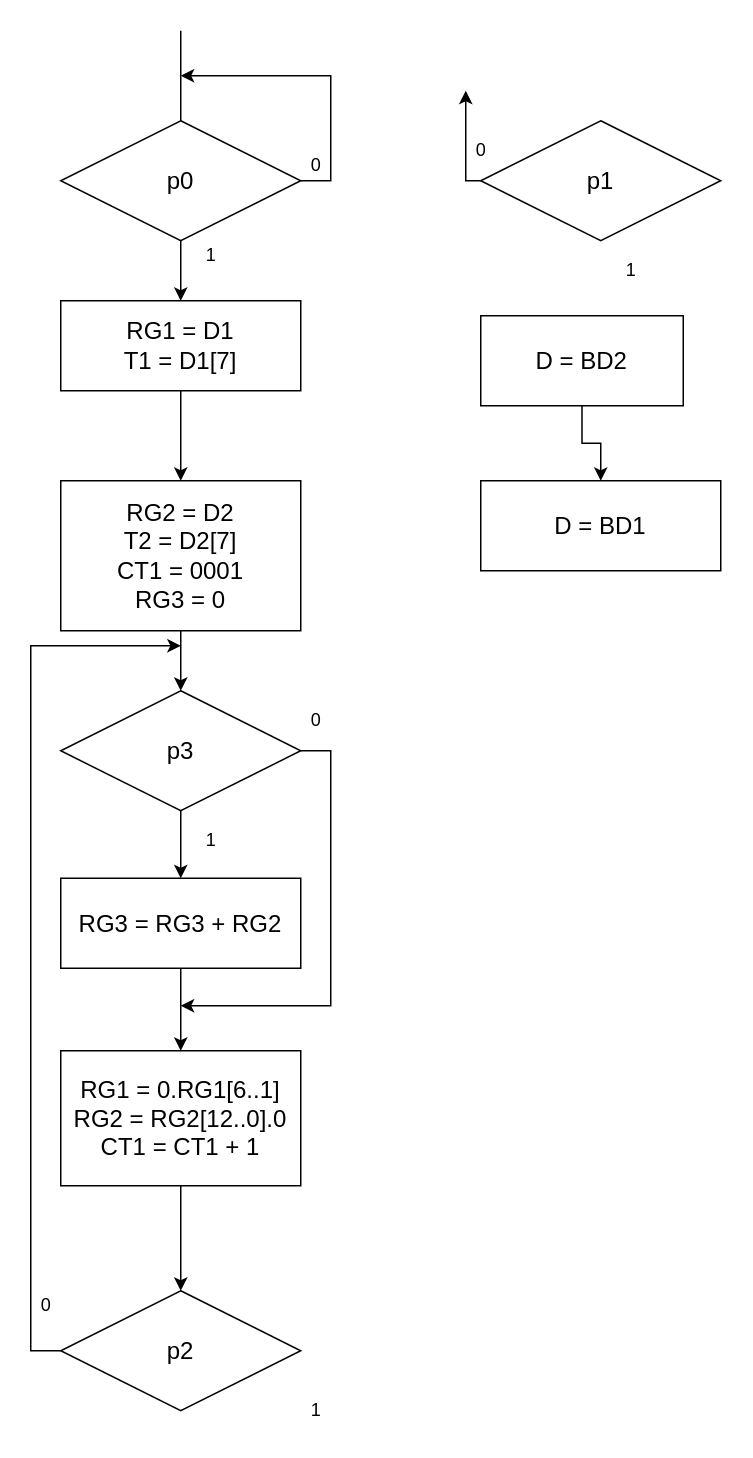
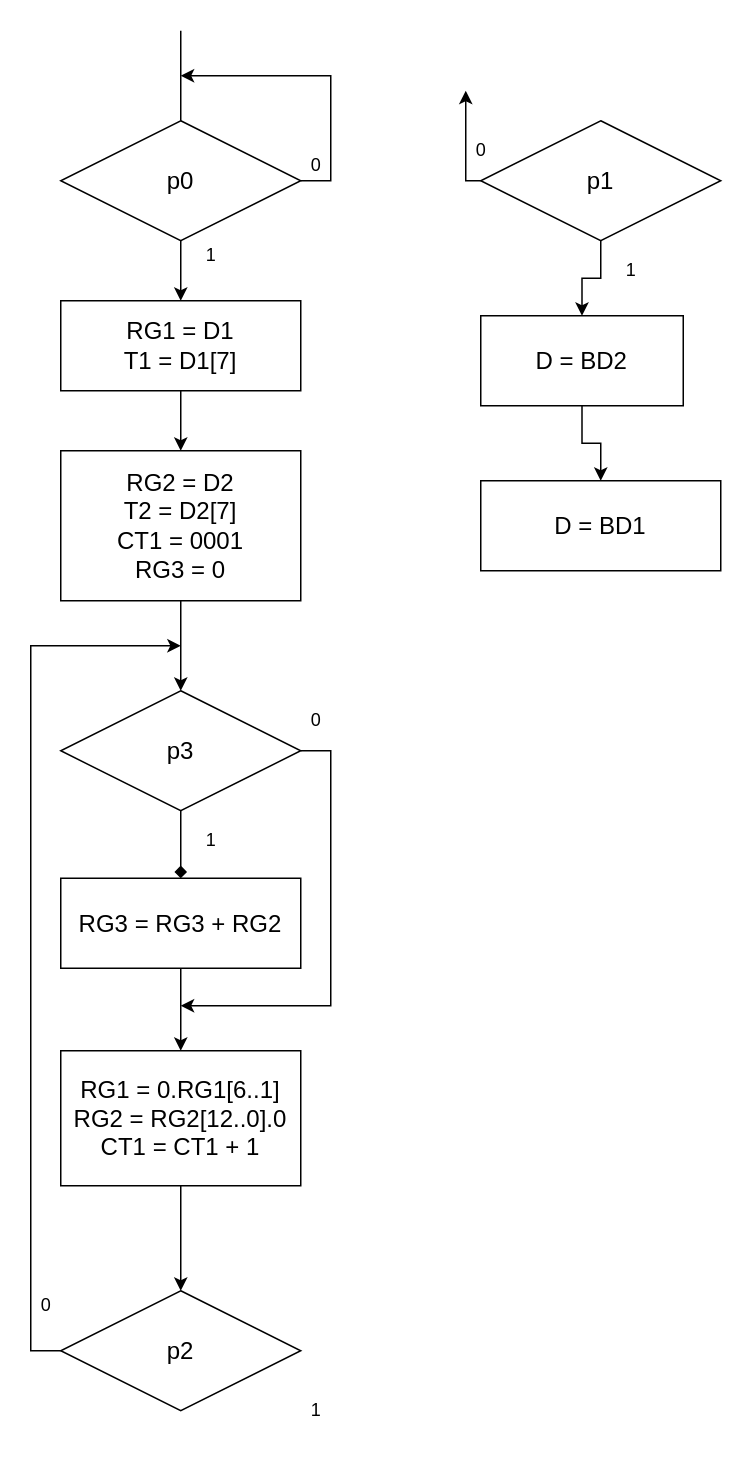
  <mxCell id="0" />
  <mxCell id="1" parent="0" />
  <mxCell id="2" style="edgeStyle=orthogonalEdgeStyle;rounded=0;orthogonalLoop=1;jettySize=auto;html=1;exitX=1;exitY=0.5;exitDx=0;exitDy=0;" edge="1" parent="1" source="4"><mxGeometry relative="1" as="geometry"><mxPoint x="120" y="50" as="targetPoint" /><Array as="points"><mxPoint x="220" y="120" /><mxPoint x="220" y="50" /></Array></mxGeometry></mxCell>
  <mxCell id="3" style="edgeStyle=orthogonalEdgeStyle;rounded=0;orthogonalLoop=1;jettySize=auto;html=1;exitX=0.5;exitY=1;exitDx=0;exitDy=0;entryX=0.5;entryY=0;entryDx=0;entryDy=0;" edge="1" parent="1" source="4" target="8"><mxGeometry relative="1" as="geometry" /></mxCell>
  <mxCell id="4" value="&lt;font style=&quot;font-size: 16px&quot;&gt;p0&lt;/font&gt;" style="rhombus;whiteSpace=wrap;html=1;" vertex="1" parent="1"><mxGeometry x="40" y="80" width="160" height="80" as="geometry" /></mxCell>
  <mxCell id="5" value="" style="endArrow=none;html=1;exitX=0.5;exitY=0;exitDx=0;exitDy=0;" edge="1" parent="1" source="4"><mxGeometry width="50" height="50" relative="1" as="geometry"><mxPoint x="100" y="50" as="sourcePoint" /><mxPoint x="120" y="20" as="targetPoint" /></mxGeometry></mxCell>
  <mxCell id="6" value="0" style="text;html=1;align=center;verticalAlign=middle;resizable=0;points=[];autosize=1;strokeColor=none;" vertex="1" parent="1"><mxGeometry x="200" y="100" width="20" height="20" as="geometry" /></mxCell>
  <mxCell id="7" style="edgeStyle=orthogonalEdgeStyle;rounded=0;orthogonalLoop=1;jettySize=auto;html=1;exitX=0.5;exitY=1;exitDx=0;exitDy=0;" edge="1" parent="1" source="8" target="11"><mxGeometry relative="1" as="geometry" /></mxCell>
  <mxCell id="8" value="&lt;font style=&quot;font-size: 16px&quot;&gt;RG1 = D1&lt;br&gt;T1 = D1[7]&lt;br&gt;&lt;/font&gt;" style="rounded=0;whiteSpace=wrap;html=1;" vertex="1" parent="1"><mxGeometry x="40" y="200" width="160" height="60" as="geometry" /></mxCell>
  <mxCell id="9" value="1" style="text;html=1;align=center;verticalAlign=middle;resizable=0;points=[];autosize=1;strokeColor=none;" vertex="1" parent="1"><mxGeometry x="130" y="160" width="20" height="20" as="geometry" /></mxCell>
  <mxCell id="10" style="edgeStyle=orthogonalEdgeStyle;rounded=0;orthogonalLoop=1;jettySize=auto;html=1;exitX=0.5;exitY=1;exitDx=0;exitDy=0;entryX=0.5;entryY=0;entryDx=0;entryDy=0;" edge="1" parent="1" source="11" target="14"><mxGeometry relative="1" as="geometry" /></mxCell>
- <mxCell id="11" value="&lt;font style=&quot;font-size: 16px&quot;&gt;RG2 = D2&lt;br&gt;T2 = D2[7]&lt;br&gt;CT1 = 0001&lt;br&gt;RG3 = 0&lt;br&gt;&lt;/font&gt;" style="rounded=0;whiteSpace=wrap;html=1;" vertex="1" parent="1"><mxGeometry x="40" y="320" width="160" height="100" as="geometry" /></mxCell>
- <mxCell id="12" style="edgeStyle=orthogonalEdgeStyle;rounded=0;orthogonalLoop=1;jettySize=auto;html=1;exitX=0.5;exitY=1;exitDx=0;exitDy=0;entryX=0.5;entryY=0;entryDx=0;entryDy=0;" edge="1" parent="1" source="14" target="16"><mxGeometry relative="1" as="geometry" /></mxCell>
+ <mxCell id="11" value="&lt;font style=&quot;font-size: 16px&quot;&gt;RG2 = D2&lt;br&gt;T2 = D2[7]&lt;br&gt;CT1 = 0001&lt;br&gt;RG3 = 0&lt;br&gt;&lt;/font&gt;" style="rounded=0;whiteSpace=wrap;html=1;" vertex="1" parent="1"><mxGeometry x="40" y="300" width="160" height="100" as="geometry" /></mxCell>
+ <mxCell id="12" style="edgeStyle=orthogonalEdgeStyle;rounded=0;orthogonalLoop=1;jettySize=auto;html=1;exitX=0.5;exitY=1;exitDx=0;exitDy=0;entryX=0.5;entryY=0;entryDx=0;entryDy=0;endArrow=diamond;" edge="1" parent="1" source="14" target="16"><mxGeometry relative="1" as="geometry" /></mxCell>
  <mxCell id="13" style="edgeStyle=orthogonalEdgeStyle;rounded=0;orthogonalLoop=1;jettySize=auto;html=1;exitX=1;exitY=0.5;exitDx=0;exitDy=0;" edge="1" parent="1" source="14"><mxGeometry relative="1" as="geometry"><mxPoint x="120" y="670" as="targetPoint" /><Array as="points"><mxPoint x="220" y="500" /><mxPoint x="220" y="670" /></Array></mxGeometry></mxCell>
  <mxCell id="14" value="&lt;font style=&quot;font-size: 16px&quot;&gt;p3&lt;/font&gt;" style="rhombus;whiteSpace=wrap;html=1;" vertex="1" parent="1"><mxGeometry x="40" y="460" width="160" height="80" as="geometry" /></mxCell>
  <mxCell id="15" style="edgeStyle=orthogonalEdgeStyle;rounded=0;orthogonalLoop=1;jettySize=auto;html=1;exitX=0.5;exitY=1;exitDx=0;exitDy=0;" edge="1" parent="1" source="16" target="19"><mxGeometry relative="1" as="geometry" /></mxCell>
  <mxCell id="16" value="&lt;font style=&quot;font-size: 16px&quot;&gt;RG3 = RG3 + RG2&lt;br&gt;&lt;/font&gt;" style="rounded=0;whiteSpace=wrap;html=1;" vertex="1" parent="1"><mxGeometry x="40" y="585" width="160" height="60" as="geometry" /></mxCell>
  <mxCell id="17" value="1" style="text;html=1;align=center;verticalAlign=middle;resizable=0;points=[];autosize=1;strokeColor=none;" vertex="1" parent="1"><mxGeometry x="130" y="550" width="20" height="20" as="geometry" /></mxCell>
  <mxCell id="18" style="edgeStyle=orthogonalEdgeStyle;rounded=0;orthogonalLoop=1;jettySize=auto;html=1;exitX=0.5;exitY=1;exitDx=0;exitDy=0;entryX=0.5;entryY=0;entryDx=0;entryDy=0;" edge="1" parent="1" source="19" target="21"><mxGeometry relative="1" as="geometry" /></mxCell>
  <mxCell id="19" value="&lt;font style=&quot;font-size: 16px&quot;&gt;RG1 = 0.RG1[6..1]&lt;br&gt;RG2 = RG2[12..0].0&lt;br&gt;CT1 = CT1 + 1&lt;br&gt;&lt;/font&gt;" style="rounded=0;whiteSpace=wrap;html=1;" vertex="1" parent="1"><mxGeometry x="40" y="700" width="160" height="90" as="geometry" /></mxCell>
  <mxCell id="20" style="edgeStyle=orthogonalEdgeStyle;rounded=0;orthogonalLoop=1;jettySize=auto;html=1;exitX=0;exitY=0.5;exitDx=0;exitDy=0;" edge="1" parent="1" source="21"><mxGeometry relative="1" as="geometry"><mxPoint x="120" y="430" as="targetPoint" /><Array as="points"><mxPoint x="20" y="900" /><mxPoint x="20" y="430" /></Array></mxGeometry></mxCell>
  <mxCell id="21" value="&lt;font style=&quot;font-size: 16px&quot;&gt;p2&lt;/font&gt;" style="rhombus;whiteSpace=wrap;html=1;" vertex="1" parent="1"><mxGeometry x="40" y="860" width="160" height="80" as="geometry" /></mxCell>
  <mxCell id="22" value="0" style="text;html=1;align=center;verticalAlign=middle;resizable=0;points=[];autosize=1;strokeColor=none;" vertex="1" parent="1"><mxGeometry x="20" y="860" width="20" height="20" as="geometry" /></mxCell>
  <mxCell id="23" style="edgeStyle=orthogonalEdgeStyle;rounded=0;orthogonalLoop=1;jettySize=auto;html=1;exitX=0;exitY=0.5;exitDx=0;exitDy=0;" edge="1" parent="1" source="25"><mxGeometry relative="1" as="geometry"><mxPoint x="310" y="60" as="targetPoint" /><Array as="points"><mxPoint x="310" y="120" /></Array></mxGeometry></mxCell>
+ <mxCell id="24" style="edgeStyle=orthogonalEdgeStyle;rounded=0;orthogonalLoop=1;jettySize=auto;html=1;exitX=0.5;exitY=1;exitDx=0;exitDy=0;entryX=0.5;entryY=0;entryDx=0;entryDy=0;" edge="1" parent="1" source="25" target="29"><mxGeometry relative="1" as="geometry" /></mxCell>
  <mxCell id="25" value="&lt;font style=&quot;font-size: 16px&quot;&gt;p1&lt;/font&gt;" style="rhombus;whiteSpace=wrap;html=1;" vertex="1" parent="1"><mxGeometry x="320" y="80" width="160" height="80" as="geometry" /></mxCell>
  <mxCell id="26" value="1" style="text;html=1;align=center;verticalAlign=middle;resizable=0;points=[];autosize=1;strokeColor=none;" vertex="1" parent="1"><mxGeometry x="200" y="930" width="20" height="20" as="geometry" /></mxCell>
  <mxCell id="27" value="0" style="text;html=1;align=center;verticalAlign=middle;resizable=0;points=[];autosize=1;strokeColor=none;" vertex="1" parent="1"><mxGeometry x="310" y="90" width="20" height="20" as="geometry" /></mxCell>
  <mxCell id="28" style="edgeStyle=orthogonalEdgeStyle;rounded=0;orthogonalLoop=1;jettySize=auto;html=1;exitX=0.5;exitY=1;exitDx=0;exitDy=0;entryX=0.5;entryY=0;entryDx=0;entryDy=0;" edge="1" parent="1" source="29" target="30"><mxGeometry relative="1" as="geometry" /></mxCell>
  <mxCell id="29" value="&lt;font style=&quot;font-size: 16px&quot;&gt;D = BD2&lt;br&gt;&lt;/font&gt;" style="rounded=0;whiteSpace=wrap;html=1;" vertex="1" parent="1"><mxGeometry x="320" y="210" width="135" height="60" as="geometry" /></mxCell>
  <mxCell id="30" value="&lt;font style=&quot;font-size: 16px&quot;&gt;D = BD1&lt;br&gt;&lt;/font&gt;" style="rounded=0;whiteSpace=wrap;html=1;" vertex="1" parent="1"><mxGeometry x="320" y="320" width="160" height="60" as="geometry" /></mxCell>
  <mxCell id="31" value="1" style="text;html=1;align=center;verticalAlign=middle;resizable=0;points=[];autosize=1;strokeColor=none;" vertex="1" parent="1"><mxGeometry x="410" y="170" width="20" height="20" as="geometry" /></mxCell>
  <mxCell id="32" value="0" style="text;html=1;align=center;verticalAlign=middle;resizable=0;points=[];autosize=1;strokeColor=none;" vertex="1" parent="1"><mxGeometry x="200" y="470" width="20" height="20" as="geometry" /></mxCell>
